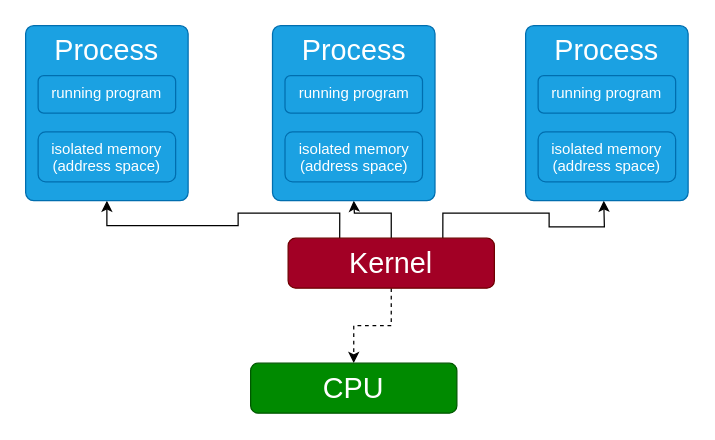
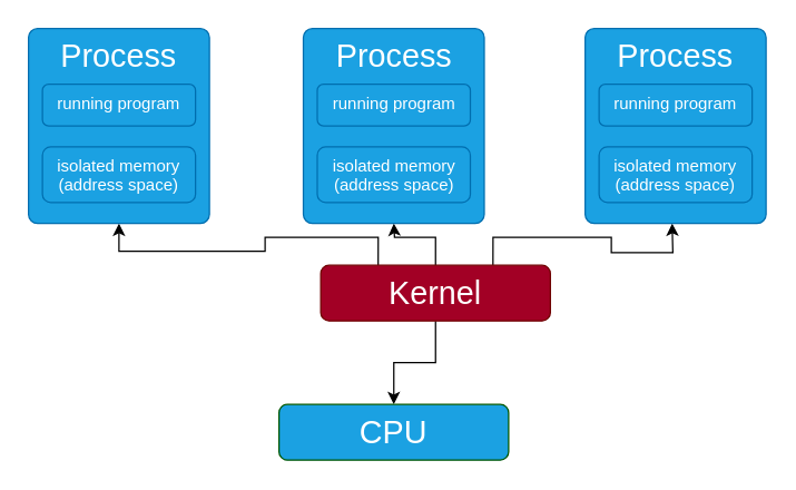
  <mxCell id="0" />
  <mxCell id="1" parent="0" />
  <mxCell id="2" style="edgeStyle=orthogonalEdgeStyle;rounded=0;orthogonalLoop=1;jettySize=auto;html=1;exitX=0.25;exitY=0;exitDx=0;exitDy=0;entryX=0.5;entryY=1;entryDx=0;entryDy=0;" edge="1" parent="1" source="6" target="7"><mxGeometry relative="1" as="geometry" /></mxCell>
  <mxCell id="3" style="edgeStyle=orthogonalEdgeStyle;rounded=0;orthogonalLoop=1;jettySize=auto;html=1;exitX=0.5;exitY=0;exitDx=0;exitDy=0;entryX=0.5;entryY=1;entryDx=0;entryDy=0;" edge="1" parent="1" source="6"><mxGeometry relative="1" as="geometry"><mxPoint x="282.5" y="160" as="targetPoint" /></mxGeometry></mxCell>
  <mxCell id="4" style="edgeStyle=orthogonalEdgeStyle;rounded=0;orthogonalLoop=1;jettySize=auto;html=1;exitX=0.75;exitY=0;exitDx=0;exitDy=0;entryX=0.5;entryY=1;entryDx=0;entryDy=0;" edge="1" parent="1" source="6"><mxGeometry relative="1" as="geometry"><mxPoint x="482.5" y="160" as="targetPoint" /></mxGeometry></mxCell>
- <mxCell id="5" style="edgeStyle=orthogonalEdgeStyle;rounded=0;orthogonalLoop=1;jettySize=auto;html=1;exitX=0.5;exitY=1;exitDx=0;exitDy=0;entryX=0.5;entryY=0;entryDx=0;entryDy=0;dashed=1;" edge="1" parent="1" source="6" target="16"><mxGeometry relative="1" as="geometry" /></mxCell>
+ <mxCell id="5" style="edgeStyle=orthogonalEdgeStyle;rounded=0;orthogonalLoop=1;jettySize=auto;html=1;exitX=0.5;exitY=1;exitDx=0;exitDy=0;entryX=0.5;entryY=0;entryDx=0;entryDy=0;" edge="1" parent="1" source="6" target="16"><mxGeometry relative="1" as="geometry" /></mxCell>
  <mxCell id="6" value="&lt;font style=&quot;font-size: 23px&quot;&gt;Kernel&lt;/font&gt;" style="rounded=1;whiteSpace=wrap;html=1;fillColor=#a20025;strokeColor=#6F0000;fontColor=#ffffff;" vertex="1" parent="1"><mxGeometry x="230" y="190" width="165" height="40" as="geometry" /></mxCell>
  <mxCell id="7" value="&lt;font style=&quot;font-size: 23px&quot;&gt;Process&lt;br&gt;&lt;/font&gt;" style="rounded=1;whiteSpace=wrap;html=1;verticalAlign=top;arcSize=5;fillColor=#1ba1e2;strokeColor=#006EAF;fontColor=#ffffff;" vertex="1" parent="1"><mxGeometry x="20" y="20" width="130" height="140" as="geometry" /></mxCell>
  <mxCell id="8" value="running program" style="rounded=1;whiteSpace=wrap;html=1;verticalAlign=top;fillColor=#1ba1e2;strokeColor=#006EAF;fontColor=#ffffff;" vertex="1" parent="1"><mxGeometry x="30" y="60" width="110" height="30" as="geometry" /></mxCell>
  <mxCell id="9" value="isolated memory (address space)" style="rounded=1;whiteSpace=wrap;html=1;verticalAlign=top;fillColor=#1ba1e2;strokeColor=#006EAF;fontColor=#ffffff;" vertex="1" parent="1"><mxGeometry x="30" y="105" width="110" height="40" as="geometry" /></mxCell>
  <mxCell id="10" value="&lt;font style=&quot;font-size: 23px&quot;&gt;Process&lt;br&gt;&lt;/font&gt;" style="rounded=1;whiteSpace=wrap;html=1;verticalAlign=top;arcSize=5;fillColor=#1ba1e2;strokeColor=#006EAF;fontColor=#ffffff;" vertex="1" parent="1"><mxGeometry x="217.5" y="20" width="130" height="140" as="geometry" /></mxCell>
  <mxCell id="11" value="running program" style="rounded=1;whiteSpace=wrap;html=1;verticalAlign=top;fillColor=#1ba1e2;strokeColor=#006EAF;fontColor=#ffffff;" vertex="1" parent="1"><mxGeometry x="227.5" y="60" width="110" height="30" as="geometry" /></mxCell>
  <mxCell id="12" value="isolated memory (address space)" style="rounded=1;whiteSpace=wrap;html=1;verticalAlign=top;fillColor=#1ba1e2;strokeColor=#006EAF;fontColor=#ffffff;" vertex="1" parent="1"><mxGeometry x="227.5" y="105" width="110" height="40" as="geometry" /></mxCell>
  <mxCell id="13" value="&lt;font style=&quot;font-size: 23px&quot;&gt;Process&lt;br&gt;&lt;/font&gt;" style="rounded=1;whiteSpace=wrap;html=1;verticalAlign=top;arcSize=5;fillColor=#1ba1e2;strokeColor=#006EAF;fontColor=#ffffff;" vertex="1" parent="1"><mxGeometry x="420" y="20" width="130" height="140" as="geometry" /></mxCell>
  <mxCell id="14" value="running program" style="rounded=1;whiteSpace=wrap;html=1;verticalAlign=top;fillColor=#1ba1e2;strokeColor=#006EAF;fontColor=#ffffff;" vertex="1" parent="1"><mxGeometry x="430" y="60" width="110" height="30" as="geometry" /></mxCell>
  <mxCell id="15" value="isolated memory (address space)" style="rounded=1;whiteSpace=wrap;html=1;verticalAlign=top;fillColor=#1ba1e2;strokeColor=#006EAF;fontColor=#ffffff;" vertex="1" parent="1"><mxGeometry x="430" y="105" width="110" height="40" as="geometry" /></mxCell>
- <mxCell id="16" value="&lt;font style=&quot;font-size: 23px&quot;&gt;CPU&lt;/font&gt;" style="rounded=1;whiteSpace=wrap;html=1;fillColor=#008a00;strokeColor=#005700;fontColor=#ffffff;" vertex="1" parent="1"><mxGeometry x="200" y="290" width="165" height="40" as="geometry" /></mxCell>
+ <mxCell id="16" value="&lt;font style=&quot;font-size: 23px&quot;&gt;CPU&lt;/font&gt;" style="rounded=1;whiteSpace=wrap;html=1;fillColor=#1ba1e2;strokeColor=#005700;fontColor=#ffffff;" vertex="1" parent="1"><mxGeometry x="200" y="290" width="165" height="40" as="geometry" /></mxCell>
